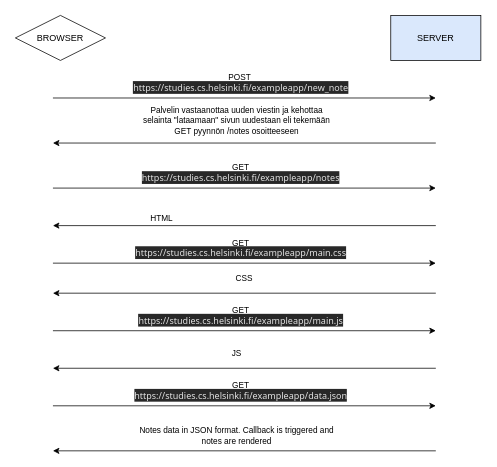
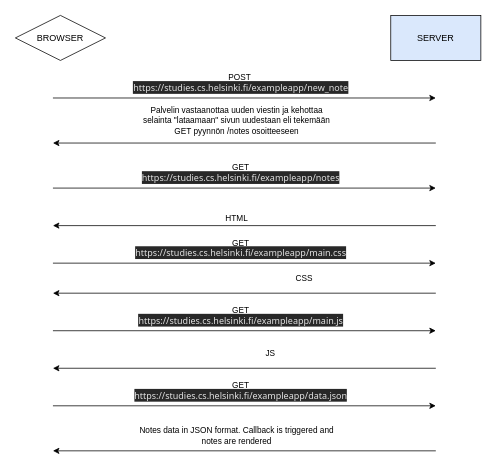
  <mxCell id="0" />
  <mxCell id="1" parent="0" />
  <mxCell id="2" value="BROWSER" style="rhombus;whiteSpace=wrap;html=1;" vertex="1" parent="1"><mxGeometry x="20" y="20" width="120" height="60" as="geometry" /></mxCell>
  <mxCell id="3" value="SERVER" style="rounded=0;whiteSpace=wrap;html=1;fillColor=#dae8fc;" vertex="1" parent="1"><mxGeometry x="520" y="20" width="120" height="60" as="geometry" /></mxCell>
  <mxCell id="4" value="POST&amp;nbsp;&lt;div&gt;&lt;span style=&quot;color: rgb(227, 227, 227); font-family: system-ui, sans-serif; font-size: 12px; text-align: start; text-wrap-mode: wrap; background-color: rgb(40, 40, 40);&quot;&gt;https://studies.cs.helsinki.fi/exampleapp/new_note&lt;/span&gt;&lt;/div&gt;" style="endArrow=classic;html=1;rounded=0;" edge="1" parent="1"><mxGeometry x="-0.02" y="20" width="50" height="50" relative="1" as="geometry"><mxPoint x="70" y="130" as="sourcePoint" /><mxPoint x="580" y="130" as="targetPoint" /><mxPoint as="offset" /></mxGeometry></mxCell>
  <mxCell id="5" value="" style="endArrow=classic;html=1;rounded=0;" edge="1" parent="1"><mxGeometry x="-0.02" y="20" width="50" height="50" relative="1" as="geometry"><mxPoint x="580" y="190" as="sourcePoint" /><mxPoint x="70" y="190" as="targetPoint" /><mxPoint as="offset" /></mxGeometry></mxCell>
  <mxCell id="6" value="&lt;font style=&quot;font-size: 11px;&quot;&gt;Palvelin vastaanottaa uuden viestin ja kehottaa selainta &quot;lataamaan&quot; sivun uudestaan eli tekemään GET pyynnön /notes osoitteeseen&lt;/font&gt;" style="text;html=1;align=center;verticalAlign=middle;whiteSpace=wrap;rounded=0;" vertex="1" parent="1"><mxGeometry x="180" y="140" width="270" height="40" as="geometry" /></mxCell>
  <mxCell id="7" value="GET&lt;div&gt;&lt;span style=&quot;color: rgb(227, 227, 227); font-family: system-ui, sans-serif; font-size: 12px; text-align: start; text-wrap-mode: wrap; background-color: rgb(40, 40, 40);&quot;&gt;https://studies.cs.helsinki.fi/exampleapp/notes&lt;/span&gt;&lt;/div&gt;" style="endArrow=classic;html=1;rounded=0;" edge="1" parent="1"><mxGeometry x="-0.02" y="20" width="50" height="50" relative="1" as="geometry"><mxPoint x="70" y="250" as="sourcePoint" /><mxPoint x="580" y="250" as="targetPoint" /><mxPoint as="offset" /></mxGeometry></mxCell>
  <mxCell id="8" value="GET&lt;div&gt;&lt;span style=&quot;color: rgb(227, 227, 227); font-family: system-ui, sans-serif; font-size: 12px; text-align: start; text-wrap-mode: wrap; background-color: rgb(40, 40, 40);&quot;&gt;https://studies.cs.helsinki.fi/exampleapp/main.css&lt;/span&gt;&lt;/div&gt;" style="endArrow=classic;html=1;rounded=0;" edge="1" parent="1"><mxGeometry x="-0.02" y="20" width="50" height="50" relative="1" as="geometry"><mxPoint x="70" y="350" as="sourcePoint" /><mxPoint x="580" y="350" as="targetPoint" /><mxPoint as="offset" /></mxGeometry></mxCell>
  <mxCell id="9" value="GET&lt;div&gt;&lt;span style=&quot;color: rgb(227, 227, 227); font-family: system-ui, sans-serif; font-size: 12px; text-align: start; text-wrap-mode: wrap; background-color: rgb(40, 40, 40);&quot;&gt;https://studies.cs.helsinki.fi/exampleapp/main.js&lt;/span&gt;&lt;/div&gt;" style="endArrow=classic;html=1;rounded=0;" edge="1" parent="1"><mxGeometry x="-0.02" y="20" width="50" height="50" relative="1" as="geometry"><mxPoint x="70" y="440" as="sourcePoint" /><mxPoint x="580" y="440" as="targetPoint" /><mxPoint as="offset" /></mxGeometry></mxCell>
  <mxCell id="10" value="GET&lt;div&gt;&lt;span style=&quot;color: rgb(227, 227, 227); font-family: system-ui, sans-serif; font-size: 12px; text-align: start; text-wrap-mode: wrap; background-color: rgb(40, 40, 40);&quot;&gt;https://studies.cs.helsinki.fi/exampleapp/data.json&lt;/span&gt;&lt;/div&gt;" style="endArrow=classic;html=1;rounded=0;" edge="1" parent="1"><mxGeometry x="-0.02" y="20" width="50" height="50" relative="1" as="geometry"><mxPoint x="70" y="540" as="sourcePoint" /><mxPoint x="580" y="540" as="targetPoint" /><mxPoint as="offset" /></mxGeometry></mxCell>
  <mxCell id="11" value="" style="endArrow=classic;html=1;rounded=0;" edge="1" parent="1"><mxGeometry x="-0.02" y="20" width="50" height="50" relative="1" as="geometry"><mxPoint x="580" y="300" as="sourcePoint" /><mxPoint x="70" y="300" as="targetPoint" /><mxPoint as="offset" /></mxGeometry></mxCell>
- <mxCell id="12" value="&lt;font style=&quot;font-size: 11px;&quot;&gt;HTML&lt;/font&gt;" style="text;html=1;align=center;verticalAlign=middle;whiteSpace=wrap;rounded=0;" vertex="1" parent="1"><mxGeometry x="80" y="270" width="270" height="40" as="geometry" /></mxCell>
- <mxCell id="13" value="&lt;font style=&quot;font-size: 11px;&quot;&gt;CSS&lt;/font&gt;" style="text;html=1;align=center;verticalAlign=middle;whiteSpace=wrap;rounded=0;" vertex="1" parent="1"><mxGeometry x="190" y="350" width="270" height="40" as="geometry" /></mxCell>
+ <mxCell id="12" value="&lt;font style=&quot;font-size: 11px;&quot;&gt;HTML&lt;/font&gt;" style="text;html=1;align=center;verticalAlign=middle;whiteSpace=wrap;rounded=0;" vertex="1" parent="1"><mxGeometry x="180" y="270" width="270" height="40" as="geometry" /></mxCell>
+ <mxCell id="13" value="&lt;font style=&quot;font-size: 11px;&quot;&gt;CSS&lt;/font&gt;" style="text;html=1;align=center;verticalAlign=middle;whiteSpace=wrap;rounded=0;" vertex="1" parent="1"><mxGeometry x="270" y="350" width="270" height="40" as="geometry" /></mxCell>
  <mxCell id="14" value="" style="endArrow=classic;html=1;rounded=0;" edge="1" parent="1"><mxGeometry x="-0.02" y="20" width="50" height="50" relative="1" as="geometry"><mxPoint x="580" y="390" as="sourcePoint" /><mxPoint x="70" y="390" as="targetPoint" /><mxPoint as="offset" /></mxGeometry></mxCell>
  <mxCell id="15" value="" style="endArrow=classic;html=1;rounded=0;" edge="1" parent="1"><mxGeometry x="-0.02" y="20" width="50" height="50" relative="1" as="geometry"><mxPoint x="580" y="490" as="sourcePoint" /><mxPoint x="70" y="490" as="targetPoint" /><mxPoint as="offset" /></mxGeometry></mxCell>
- <mxCell id="16" value="&lt;font style=&quot;font-size: 11px;&quot;&gt;JS&lt;/font&gt;" style="text;html=1;align=center;verticalAlign=middle;whiteSpace=wrap;rounded=0;" vertex="1" parent="1"><mxGeometry x="180" y="450" width="270" height="40" as="geometry" /></mxCell>
+ <mxCell id="16" value="&lt;font style=&quot;font-size: 11px;&quot;&gt;JS&lt;/font&gt;" style="text;html=1;align=center;verticalAlign=middle;whiteSpace=wrap;rounded=0;" vertex="1" parent="1"><mxGeometry x="225" y="450" width="270" height="40" as="geometry" /></mxCell>
  <mxCell id="17" value="" style="endArrow=classic;html=1;rounded=0;" edge="1" parent="1"><mxGeometry x="-0.02" y="20" width="50" height="50" relative="1" as="geometry"><mxPoint x="580" y="600" as="sourcePoint" /><mxPoint x="70" y="600" as="targetPoint" /><mxPoint as="offset" /></mxGeometry></mxCell>
  <mxCell id="18" value="&lt;font style=&quot;font-size: 11px;&quot;&gt;Notes data in JSON format. Callback is triggered and notes are rendered&lt;/font&gt;" style="text;html=1;align=center;verticalAlign=middle;whiteSpace=wrap;rounded=0;" vertex="1" parent="1"><mxGeometry x="180" y="560" width="270" height="40" as="geometry" /></mxCell>
